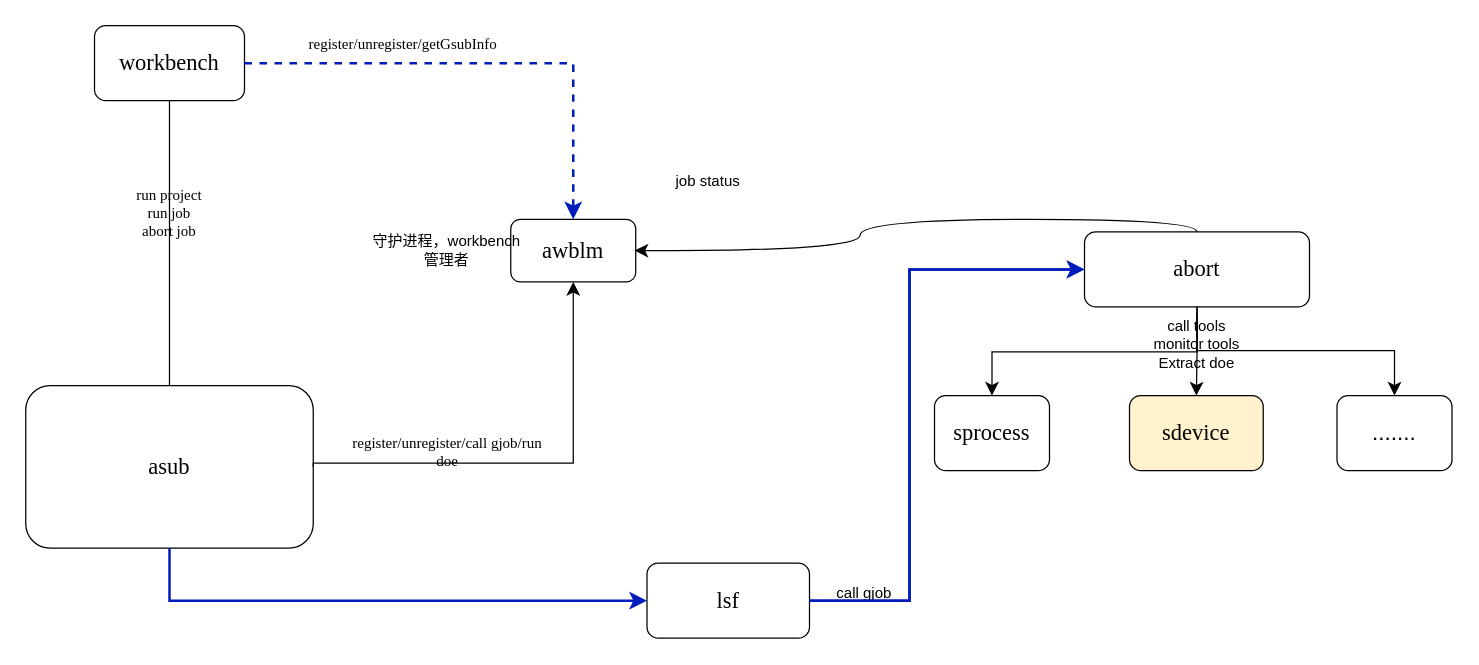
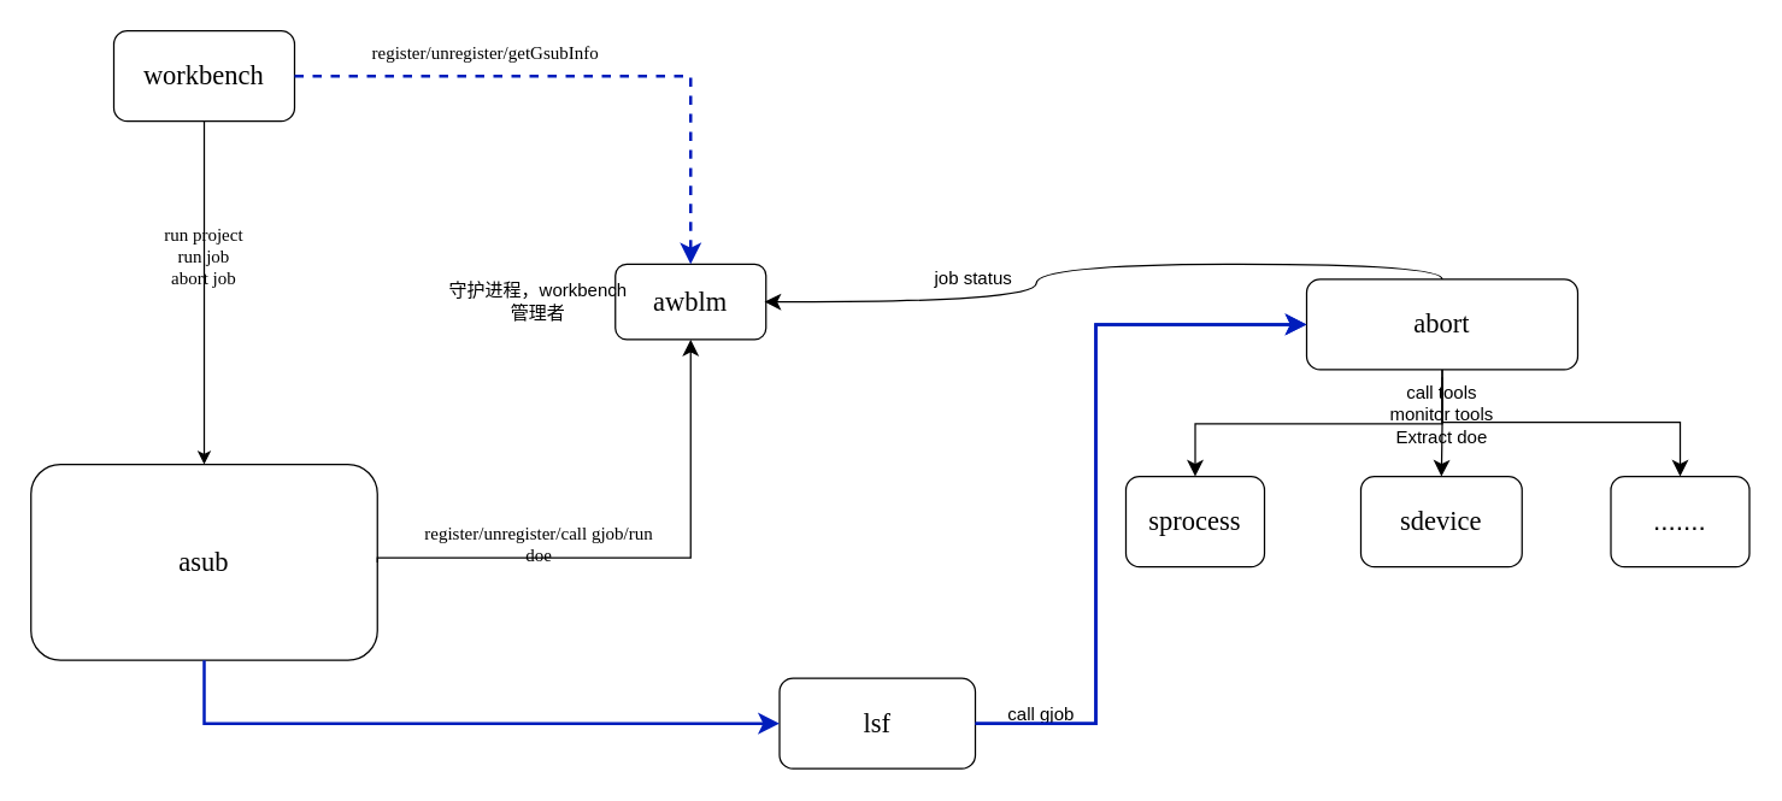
  <mxCell id="0" />
  <mxCell id="1" parent="0" />
- <mxCell id="2" style="edgeStyle=orthogonalEdgeStyle;rounded=0;orthogonalLoop=1;jettySize=auto;html=1;exitX=0.5;exitY=1;exitDx=0;exitDy=0;entryX=0.5;entryY=0;entryDx=0;entryDy=0;endArrow=none;" parent="1" source="3" target="4" edge="1"><mxGeometry relative="1" as="geometry" /></mxCell>
+ <mxCell id="2" style="edgeStyle=orthogonalEdgeStyle;rounded=0;orthogonalLoop=1;jettySize=auto;html=1;exitX=0.5;exitY=1;exitDx=0;exitDy=0;entryX=0.5;entryY=0;entryDx=0;entryDy=0;" parent="1" source="3" target="4" edge="1"><mxGeometry relative="1" as="geometry" /></mxCell>
  <mxCell id="3" value="&lt;font face=&quot;Times New Roman&quot; style=&quot;font-size: 18px;&quot;&gt;workbench&lt;/font&gt;" style="rounded=1;whiteSpace=wrap;html=1;" parent="1" vertex="1"><mxGeometry x="75" y="20" width="120" height="60" as="geometry" /></mxCell>
  <mxCell id="4" value="&lt;font face=&quot;Times New Roman&quot; style=&quot;font-size: 18px;&quot;&gt;asub&lt;/font&gt;" style="rounded=1;whiteSpace=wrap;html=1;" parent="1" vertex="1"><mxGeometry x="20" y="308" width="230" height="130" as="geometry" /></mxCell>
  <mxCell id="5" value="&lt;font face=&quot;Times New Roman&quot; style=&quot;font-size: 18px;&quot;&gt;lsf&lt;/font&gt;" style="rounded=1;whiteSpace=wrap;html=1;" parent="1" vertex="1"><mxGeometry x="517" y="450" width="130" height="60" as="geometry" /></mxCell>
  <mxCell id="6" value="&lt;font face=&quot;Times New Roman&quot; style=&quot;font-size: 18px;&quot;&gt;awblm&lt;/font&gt;" style="rounded=1;whiteSpace=wrap;html=1;" parent="1" vertex="1"><mxGeometry x="408" y="175" width="100" height="50" as="geometry" /></mxCell>
  <mxCell id="7" style="edgeStyle=orthogonalEdgeStyle;rounded=0;orthogonalLoop=1;jettySize=auto;html=1;exitX=0.5;exitY=1;exitDx=0;exitDy=0;" parent="1" edge="1"><mxGeometry relative="1" as="geometry"><mxPoint x="225" y="315" as="sourcePoint" /><mxPoint x="225" y="315" as="targetPoint" /></mxGeometry></mxCell>
  <mxCell id="8" value="守护进程，workbench管理者" style="text;strokeColor=none;align=center;fillColor=none;html=1;verticalAlign=middle;whiteSpace=wrap;rounded=0;" parent="1" vertex="1"><mxGeometry x="292" y="185" width="130" height="30" as="geometry" /></mxCell>
  <mxCell id="9" value="&lt;font face=&quot;Times New Roman&quot;&gt;register/unregister/getGsubInfo&lt;/font&gt;" style="text;strokeColor=none;align=center;fillColor=none;html=1;verticalAlign=middle;whiteSpace=wrap;rounded=0;" parent="1" vertex="1"><mxGeometry x="231" y="20" width="182" height="30" as="geometry" /></mxCell>
  <mxCell id="10" value="" style="edgeStyle=elbowEdgeStyle;elbow=horizontal;endArrow=classic;html=1;curved=0;rounded=0;endSize=8;startSize=8;exitX=1;exitY=0.5;exitDx=0;exitDy=0;strokeColor=#001DBC;strokeWidth=2;entryX=0.5;entryY=0;entryDx=0;entryDy=0;fillColor=#0050ef;dashed=1;" parent="1" source="3" target="6" edge="1"><mxGeometry width="50" height="50" relative="1" as="geometry"><mxPoint x="630" y="140" as="sourcePoint" /><mxPoint x="568" y="110" as="targetPoint" /><Array as="points"><mxPoint x="458" y="110" /></Array></mxGeometry></mxCell>
  <mxCell id="11" value="&lt;font face=&quot;Times New Roman&quot;&gt;register/unregister/call gjob/run&lt;br&gt;doe&lt;br&gt;&lt;/font&gt;" style="text;strokeColor=none;align=center;fillColor=none;html=1;verticalAlign=middle;whiteSpace=wrap;rounded=0;" parent="1" vertex="1"><mxGeometry x="249.5" y="346" width="215" height="30" as="geometry" /></mxCell>
  <mxCell id="12" value="" style="edgeStyle=elbowEdgeStyle;elbow=vertical;endArrow=classic;html=1;curved=0;rounded=0;endSize=8;startSize=8;exitX=1;exitY=0.5;exitDx=0;exitDy=0;entryX=0.5;entryY=1;entryDx=0;entryDy=0;" parent="1" source="4" target="6" edge="1"><mxGeometry width="50" height="50" relative="1" as="geometry"><mxPoint x="338" y="520" as="sourcePoint" /><mxPoint x="388" y="470" as="targetPoint" /><Array as="points"><mxPoint x="358" y="370" /></Array></mxGeometry></mxCell>
  <mxCell id="13" value="" style="edgeStyle=elbowEdgeStyle;elbow=horizontal;endArrow=classic;html=1;curved=0;rounded=0;endSize=8;startSize=8;exitX=0.5;exitY=1;exitDx=0;exitDy=0;strokeColor=#001DBC;strokeWidth=2;entryX=0;entryY=0.5;entryDx=0;entryDy=0;fillColor=#0050ef;" parent="1" source="4" target="5" edge="1"><mxGeometry width="50" height="50" relative="1" as="geometry"><mxPoint x="175" y="520" as="sourcePoint" /><mxPoint x="438" y="645" as="targetPoint" /><Array as="points"><mxPoint x="135" y="480" /></Array></mxGeometry></mxCell>
  <mxCell id="14" value="&lt;font face=&quot;Times New Roman&quot; style=&quot;font-size: 18px;&quot;&gt;abort&lt;/font&gt;" style="rounded=1;whiteSpace=wrap;html=1;" parent="1" vertex="1"><mxGeometry x="867" y="185" width="180" height="60" as="geometry" /></mxCell>
  <mxCell id="15" value="&lt;span style=&quot;font-size: 18px;&quot;&gt;&lt;font face=&quot;Times New Roman&quot;&gt;sprocess&lt;/font&gt;&lt;/span&gt;" style="rounded=1;whiteSpace=wrap;html=1;" parent="1" vertex="1"><mxGeometry x="747" y="316" width="92" height="60" as="geometry" /></mxCell>
- <mxCell id="16" value="&lt;span style=&quot;font-size: 18px;&quot;&gt;&lt;font face=&quot;Times New Roman&quot;&gt;sdevice&lt;/font&gt;&lt;/span&gt;" style="rounded=1;whiteSpace=wrap;html=1;fillColor=#fff2cc;" parent="1" vertex="1"><mxGeometry x="903" y="316" width="107" height="60" as="geometry" /></mxCell>
+ <mxCell id="16" value="&lt;span style=&quot;font-size: 18px;&quot;&gt;&lt;font face=&quot;Times New Roman&quot;&gt;sdevice&lt;/font&gt;&lt;/span&gt;" style="rounded=1;whiteSpace=wrap;html=1;" parent="1" vertex="1"><mxGeometry x="903" y="316" width="107" height="60" as="geometry" /></mxCell>
  <mxCell id="17" value="&lt;span style=&quot;font-size: 18px;&quot;&gt;.......&lt;/span&gt;" style="rounded=1;whiteSpace=wrap;html=1;" parent="1" vertex="1"><mxGeometry x="1069" y="316" width="92" height="60" as="geometry" /></mxCell>
  <mxCell id="18" style="edgeStyle=orthogonalEdgeStyle;rounded=0;orthogonalLoop=1;jettySize=auto;html=1;exitX=0.5;exitY=1;exitDx=0;exitDy=0;" parent="1" edge="1"><mxGeometry relative="1" as="geometry"><mxPoint x="1044" y="175" as="sourcePoint" /><mxPoint x="1044" y="175" as="targetPoint" /></mxGeometry></mxCell>
  <mxCell id="19" value="call tools&lt;br&gt;monitor tools&lt;br&gt;Extract doe" style="text;strokeColor=none;align=center;fillColor=none;html=1;verticalAlign=middle;whiteSpace=wrap;rounded=0;" parent="1" vertex="1"><mxGeometry x="842" y="260" width="230" height="30" as="geometry" /></mxCell>
  <mxCell id="20" value="" style="edgeStyle=elbowEdgeStyle;elbow=vertical;endArrow=classic;html=1;curved=0;rounded=0;endSize=8;startSize=8;exitX=0.5;exitY=1;exitDx=0;exitDy=0;entryX=0.5;entryY=0;entryDx=0;entryDy=0;" parent="1" source="14" target="15" edge="1"><mxGeometry width="50" height="50" relative="1" as="geometry"><mxPoint x="737" y="300" as="sourcePoint" /><mxPoint x="787" y="250" as="targetPoint" /></mxGeometry></mxCell>
  <mxCell id="21" value="" style="edgeStyle=elbowEdgeStyle;elbow=vertical;endArrow=classic;html=1;curved=0;rounded=0;endSize=8;startSize=8;entryX=0.5;entryY=0;entryDx=0;entryDy=0;" parent="1" target="16" edge="1"><mxGeometry width="50" height="50" relative="1" as="geometry"><mxPoint x="957" y="250" as="sourcePoint" /><mxPoint x="912" y="330" as="targetPoint" /></mxGeometry></mxCell>
  <mxCell id="22" value="" style="edgeStyle=elbowEdgeStyle;elbow=vertical;endArrow=classic;html=1;curved=0;rounded=0;endSize=8;startSize=8;entryX=0.5;entryY=0;entryDx=0;entryDy=0;exitX=0.5;exitY=1;exitDx=0;exitDy=0;" parent="1" source="14" target="17" edge="1"><mxGeometry width="50" height="50" relative="1" as="geometry"><mxPoint x="967" y="260" as="sourcePoint" /><mxPoint x="967" y="325" as="targetPoint" /><Array as="points"><mxPoint x="1037" y="280" /></Array></mxGeometry></mxCell>
  <mxCell id="23" value="" style="edgeStyle=elbowEdgeStyle;elbow=horizontal;endArrow=classic;html=1;curved=0;rounded=0;endSize=8;startSize=8;exitX=1;exitY=0.5;exitDx=0;exitDy=0;strokeColor=#001DBC;strokeWidth=2;entryX=0;entryY=0.5;entryDx=0;entryDy=0;fillColor=#0050ef;" parent="1" source="5" target="14" edge="1"><mxGeometry width="50" height="50" relative="1" as="geometry"><mxPoint x="745" y="468" as="sourcePoint" /><mxPoint x="1128" y="510" as="targetPoint" /><Array as="points"><mxPoint x="727" y="350" /></Array></mxGeometry></mxCell>
  <mxCell id="24" value="" style="edgeStyle=orthogonalEdgeStyle;endArrow=classic;html=1;rounded=0;endSize=8;startSize=8;exitX=0.5;exitY=0;exitDx=0;exitDy=0;entryX=1;entryY=0.5;entryDx=0;entryDy=0;curved=1;" parent="1" source="14" edge="1"><mxGeometry width="50" height="50" relative="1" as="geometry"><mxPoint x="747" y="120" as="sourcePoint" /><mxPoint x="507" y="200" as="targetPoint" /></mxGeometry></mxCell>
  <mxCell id="25" value="call gjob" style="text;strokeColor=none;align=center;fillColor=none;html=1;verticalAlign=middle;whiteSpace=wrap;rounded=0;" parent="1" vertex="1"><mxGeometry x="626" y="459" width="130" height="30" as="geometry" /></mxCell>
  <mxCell id="26" value="" style="edgeStyle=elbowEdgeStyle;elbow=horizontal;endArrow=classic;html=1;curved=0;rounded=0;endSize=8;startSize=8;exitX=1;exitY=0.5;exitDx=0;exitDy=0;strokeColor=#001DBC;strokeWidth=2;entryX=0;entryY=0.5;entryDx=0;entryDy=0;fillColor=#0050ef;" parent="1" edge="1"><mxGeometry width="50" height="50" relative="1" as="geometry"><mxPoint x="647" y="480" as="sourcePoint" /><mxPoint x="867" y="215" as="targetPoint" /><Array as="points"><mxPoint x="727" y="350" /></Array></mxGeometry></mxCell>
- <mxCell id="27" value="job status" style="text;strokeColor=none;align=center;fillColor=none;html=1;verticalAlign=middle;whiteSpace=wrap;rounded=0;" parent="1" vertex="1"><mxGeometry x="501" y="130" width="130" height="30" as="geometry" /></mxCell>
+ <mxCell id="27" value="job status" style="text;strokeColor=none;align=center;fillColor=none;html=1;verticalAlign=middle;whiteSpace=wrap;rounded=0;" parent="1" vertex="1"><mxGeometry x="581" y="170" width="130" height="30" as="geometry" /></mxCell>
  <mxCell id="28" value="&lt;font face=&quot;Times New Roman&quot;&gt;run project&lt;br&gt;run job&lt;br&gt;abort job&lt;br&gt;&lt;/font&gt;" style="text;strokeColor=none;align=center;fillColor=none;html=1;verticalAlign=middle;whiteSpace=wrap;rounded=0;" parent="1" vertex="1"><mxGeometry x="44" y="155" width="182" height="30" as="geometry" /></mxCell>
